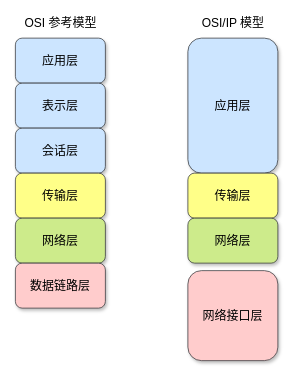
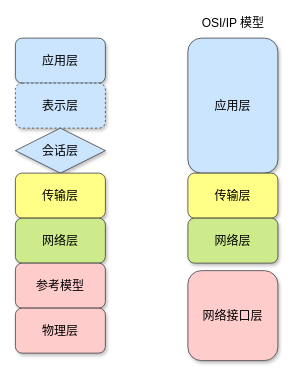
  <mxCell id="0" />
  <mxCell id="1" parent="0" />
  <mxCell id="2" value="应用层" style="rounded=1;whiteSpace=wrap;html=1;shadow=1;glass=0;comic=0;sketch=0;fontSize=16;fillColor=#cce5ff;strokeColor=#36393d;" vertex="1" parent="1"><mxGeometry x="20" y="50" width="120" height="60" as="geometry" /></mxCell>
- <mxCell id="3" value="表示层" style="rounded=1;whiteSpace=wrap;html=1;shadow=1;glass=0;comic=0;sketch=0;fontSize=16;fillColor=#cce5ff;strokeColor=#36393d;" vertex="1" parent="1"><mxGeometry x="20" y="110" width="120" height="60" as="geometry" /></mxCell>
- <mxCell id="4" value="会话层" style="rounded=1;whiteSpace=wrap;html=1;shadow=1;glass=0;comic=0;sketch=0;fontSize=16;fillColor=#cce5ff;strokeColor=#36393d;" vertex="1" parent="1"><mxGeometry x="20" y="170" width="120" height="60" as="geometry" /></mxCell>
+ <mxCell id="3" value="表示层" style="rounded=1;whiteSpace=wrap;html=1;shadow=1;glass=0;comic=0;sketch=0;fontSize=16;fillColor=#cce5ff;strokeColor=#36393d;dashed=1;" vertex="1" parent="1"><mxGeometry x="20" y="110" width="120" height="60" as="geometry" /></mxCell>
+ <mxCell id="4" value="会话层" style="rhombus;whiteSpace=wrap;html=1;shadow=1;glass=0;comic=0;sketch=0;fontSize=16;fillColor=#cce5ff;strokeColor=#36393d;" vertex="1" parent="1"><mxGeometry x="20" y="170" width="120" height="60" as="geometry" /></mxCell>
  <mxCell id="5" value="传输层" style="rounded=1;whiteSpace=wrap;html=1;shadow=1;glass=0;comic=0;sketch=0;fontSize=16;fillColor=#ffff88;strokeColor=#36393d;" vertex="1" parent="1"><mxGeometry x="20" y="230" width="120" height="60" as="geometry" /></mxCell>
  <mxCell id="6" value="网络层" style="rounded=1;whiteSpace=wrap;html=1;shadow=1;glass=0;comic=0;sketch=0;fontSize=16;fillColor=#cdeb8b;strokeColor=#36393d;" vertex="1" parent="1"><mxGeometry x="20" y="290" width="120" height="60" as="geometry" /></mxCell>
- <mxCell id="7" value="数据链路层" style="rounded=1;whiteSpace=wrap;html=1;shadow=1;glass=0;comic=0;sketch=0;fontSize=16;fillColor=#ffcccc;strokeColor=#36393d;" vertex="1" parent="1"><mxGeometry x="20" y="350" width="120" height="60" as="geometry" /></mxCell>
- <mxCell id="9" value="OSI 参考模型" style="text;html=1;align=center;verticalAlign=middle;resizable=0;points=[];autosize=1;strokeColor=none;fontSize=16;" vertex="1" parent="1"><mxGeometry x="25" y="20" width="110" height="20" as="geometry" /></mxCell>
+ <mxCell id="7" value="参考模型" style="rounded=1;whiteSpace=wrap;html=1;shadow=1;glass=0;comic=0;sketch=0;fontSize=16;fillColor=#ffcccc;strokeColor=#36393d;" vertex="1" parent="1"><mxGeometry x="20" y="350" width="120" height="60" as="geometry" /></mxCell>
+ <mxCell id="8" value="物理层" style="rounded=1;whiteSpace=wrap;html=1;shadow=1;glass=0;comic=0;sketch=0;fontSize=16;fillColor=#ffcccc;strokeColor=#36393d;" vertex="1" parent="1"><mxGeometry x="20" y="410" width="120" height="60" as="geometry" /></mxCell>
  <mxCell id="10" value="应用层" style="rounded=1;whiteSpace=wrap;html=1;shadow=1;glass=0;comic=0;sketch=0;fontSize=16;fillColor=#cce5ff;strokeColor=#36393d;" vertex="1" parent="1"><mxGeometry x="250" y="50" width="120" height="180" as="geometry" /></mxCell>
  <mxCell id="11" value="传输层" style="rounded=1;whiteSpace=wrap;html=1;shadow=1;glass=0;comic=0;sketch=0;fontSize=16;fillColor=#ffff88;strokeColor=#36393d;" vertex="1" parent="1"><mxGeometry x="250" y="230" width="120" height="60" as="geometry" /></mxCell>
  <mxCell id="12" value="网络层" style="rounded=1;whiteSpace=wrap;html=1;shadow=1;glass=0;comic=0;sketch=0;fontSize=16;fillColor=#cdeb8b;strokeColor=#36393d;" vertex="1" parent="1"><mxGeometry x="250" y="290" width="120" height="60" as="geometry" /></mxCell>
  <mxCell id="13" value="网络接口层" style="rounded=1;whiteSpace=wrap;html=1;shadow=1;glass=0;comic=0;sketch=0;fontSize=16;fillColor=#ffcccc;strokeColor=#36393d;" vertex="1" parent="1"><mxGeometry x="250" y="360" width="120" height="120" as="geometry" /></mxCell>
  <mxCell id="14" value="OSI/IP 模型" style="text;html=1;align=center;verticalAlign=middle;resizable=0;points=[];autosize=1;strokeColor=none;fontSize=16;" vertex="1" parent="1"><mxGeometry x="260" y="20" width="100" height="20" as="geometry" /></mxCell>
